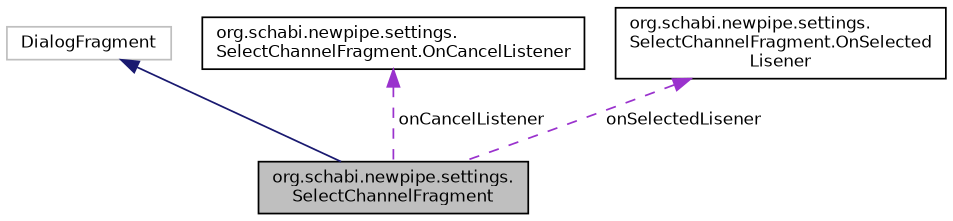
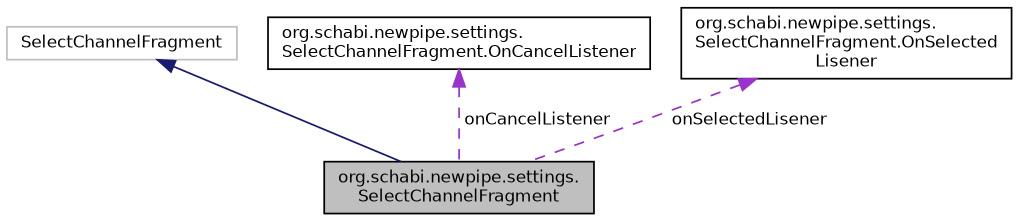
  digraph {
    rankdir=TB
    node [color=black fillcolor=white fontname=Helvetica fontsize=10 shape=record style=filled]
    edge [color=darkorchid3 dir=back fontname=Helvetica fontsize=10 labelfontname=Helvetica labelfontsize=10 style=dashed]
    n1 [fillcolor=grey75 fontcolor=black height=0.2 label="org.schabi.newpipe.settings.\lSelectChannelFragment" width=0.4]
-   n2 [color=grey75 height=0.2 label=DialogFragment width=0.4]
+   n2 [color=grey75 height=0.2 label=SelectChannelFragment width=0.4]
    n3 [height=0.2 label="org.schabi.newpipe.settings.\lSelectChannelFragment.OnCancelListener" width=0.4]
    n4 [height=0.2 label="org.schabi.newpipe.settings.\lSelectChannelFragment.OnSelected\lLisener" width=0.4]
    n2 -> n1 [color=midnightblue style=solid]
    n3 -> n1 [label=" onCancelListener"]
    n4 -> n1 [label=" onSelectedLisener"]
  }
